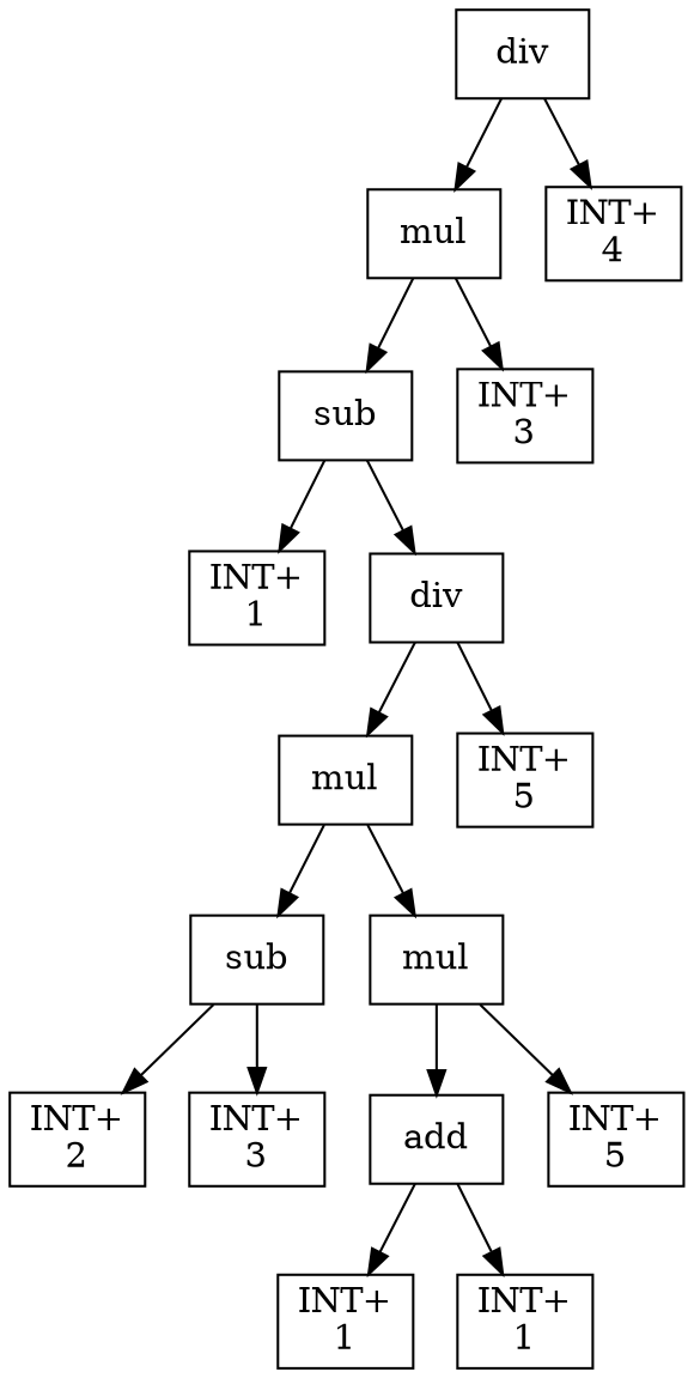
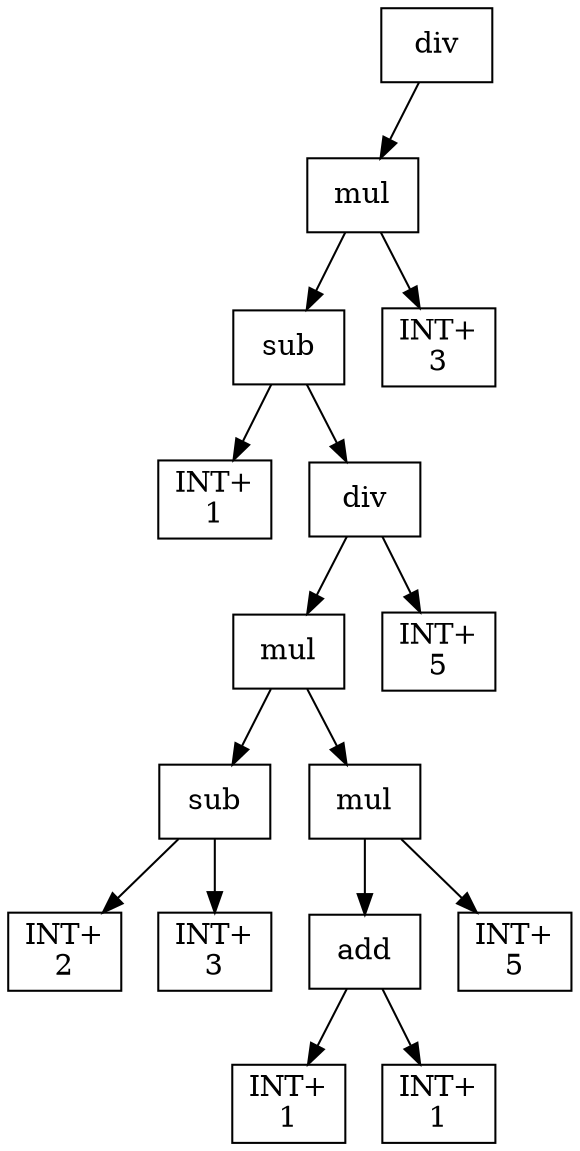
  digraph {
    node [shape=box]
    n1 [label=div]
    n2 [label=mul]
-   n3 [label="INT+\n4"]
    n4 [label=sub]
    n5 [label="INT+\n3"]
    n6 [label="INT+\n1"]
    n7 [label=div]
    n8 [label=mul]
    n9 [label="INT+\n5"]
    n10 [label=sub]
    n11 [label=mul]
    n12 [label="INT+\n2"]
    n13 [label="INT+\n3"]
    n14 [label=add]
    n15 [label="INT+\n5"]
    n16 [label="INT+\n1"]
    n17 [label="INT+\n1"]
    n1 -> n2
-   n1 -> n3
    n2 -> n4
    n2 -> n5
    n4 -> n6
    n4 -> n7
    n7 -> n8
    n7 -> n9
    n8 -> n10
    n8 -> n11
    n10 -> n12
    n10 -> n13
    n11 -> n14
    n11 -> n15
    n14 -> n16
    n14 -> n17
  }
